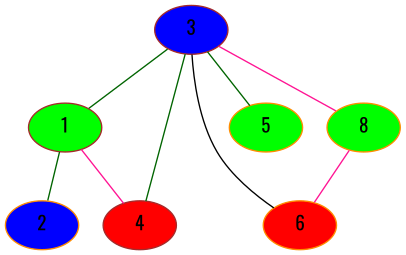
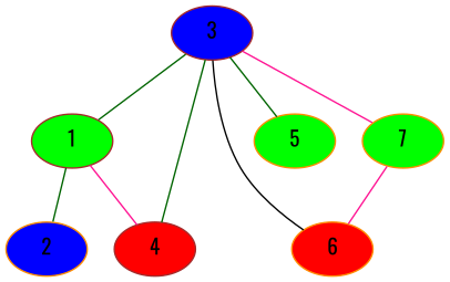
  graph {
    fontname=Oswald
    node [fillcolor=green style=filled color=darkorange fontname=Oswald]
    edge [color=darkgreen fontname=Oswald]
    3 [fillcolor=blue color=brown]
    1 [color=brown]
-   7 [label=8]
+   7
    6 [fillcolor=red]
    5
    4 [fillcolor=red color=brown]
    2 [fillcolor=blue]
    3 -- 1
    3 -- 7 [color=deeppink]
    3 -- 6 [color=black]
    3 -- 5
    3 -- 4
    1 -- 4 [color=deeppink]
    1 -- 2
    7 -- 6 [color=deeppink]
  }
